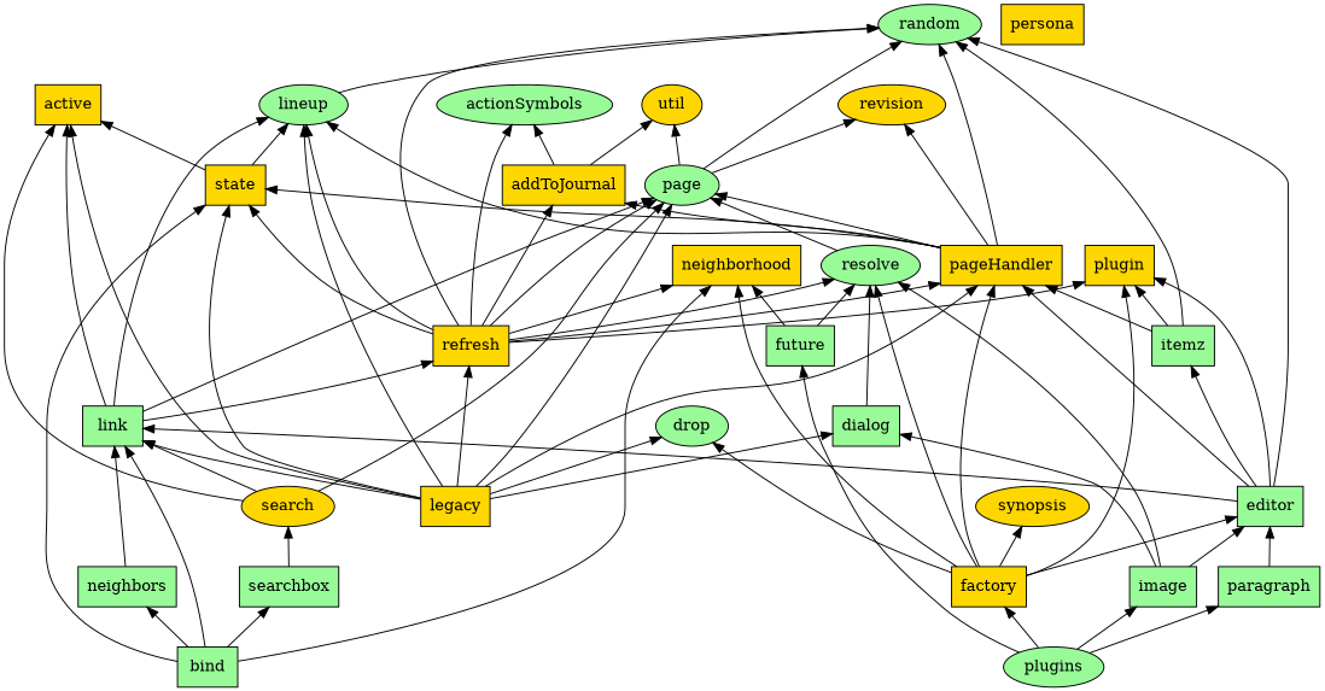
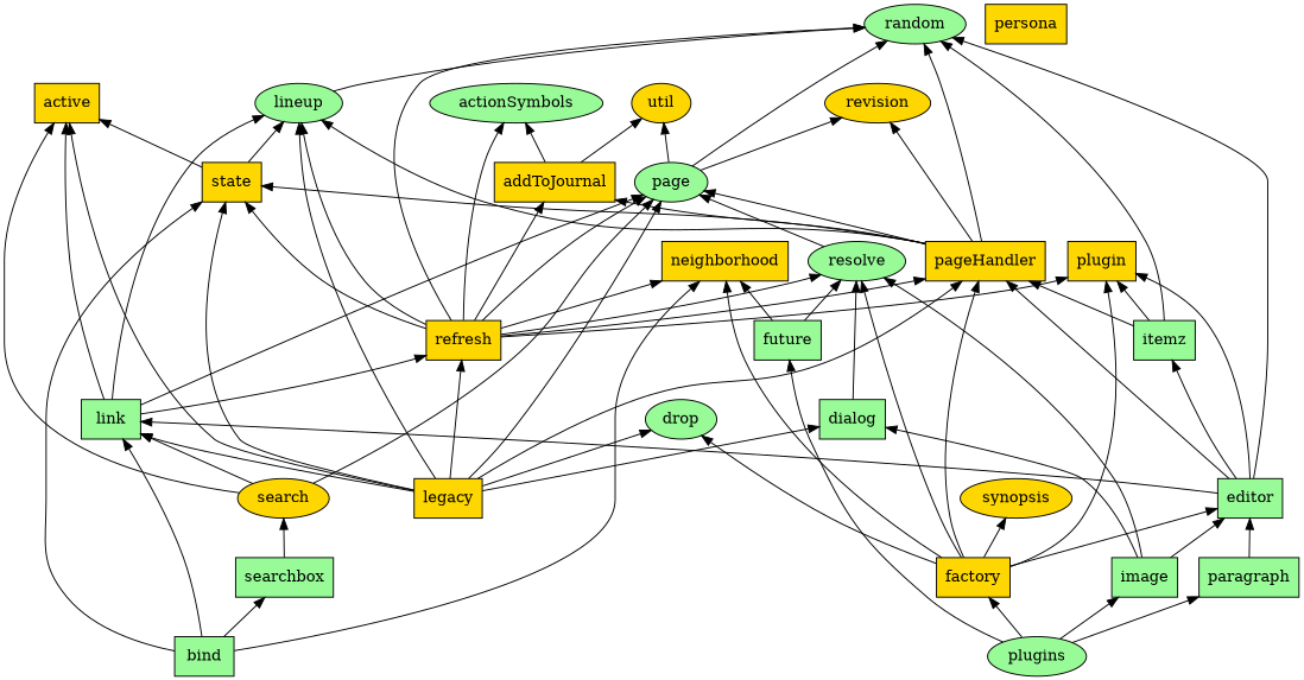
  digraph {
    node [fillcolor=paleGreen style=filled shape=box]
    edge [dir=back]
    actionSymbols [shape=""]
    addToJournal [fillcolor=gold]
    refresh [fillcolor=gold]
    pageHandler [fillcolor=gold]
    link
    legacy [fillcolor=gold]
    active [fillcolor=gold]
    state [fillcolor=gold]
    search [fillcolor=gold shape=""]
    bind
-   neighbors
    editor
    searchbox
    factory [fillcolor=gold]
    itemz
    util [fillcolor=gold shape=""]
    page [shape=""]
    resolve [shape=""]
    neighborhood [fillcolor=gold]
    future
    plugins [shape=""]
    image
    paragraph
    dialog
    drop [shape=""]
    plugin [fillcolor=gold]
    random [shape=""]
    lineup [shape=""]
    synopsis [fillcolor=gold shape=""]
    revision [fillcolor=gold shape=""]
    persona [fillcolor=gold]
    actionSymbols -> addToJournal
    actionSymbols -> refresh
    addToJournal -> refresh
    addToJournal -> pageHandler
    refresh -> link
    refresh -> legacy
    pageHandler -> refresh
    pageHandler -> legacy
    pageHandler -> editor
    pageHandler -> factory
    pageHandler -> itemz
    link -> legacy
    link -> search
    link -> bind
-   link -> neighbors
    link -> editor
    active -> link
    active -> legacy
    active -> state
    active -> search
    state -> refresh
    state -> pageHandler
    state -> legacy
    state -> bind
    search -> searchbox
-   neighbors -> bind
    editor -> factory
    editor -> image
    editor -> paragraph
    searchbox -> bind
    factory -> plugins
    itemz -> editor
    util -> addToJournal
    util -> page
    page -> refresh
    page -> pageHandler
    page -> link
    page -> legacy
    page -> search
    page -> resolve
    resolve -> refresh
    resolve -> factory
    resolve -> future
    resolve -> image
    resolve -> dialog
    neighborhood -> refresh
    neighborhood -> bind
    neighborhood -> factory
    neighborhood -> future
    future -> plugins
    image -> plugins
    paragraph -> plugins
    dialog -> legacy
    dialog -> image
    drop -> legacy
    drop -> factory
    plugin -> refresh
    plugin -> editor
    plugin -> factory
    plugin -> itemz
    random -> refresh
    random -> pageHandler
    random -> editor
    random -> itemz
    random -> page
    random -> lineup
    lineup -> refresh
    lineup -> pageHandler
    lineup -> link
    lineup -> legacy
    lineup -> state
    synopsis -> factory
    revision -> pageHandler
    revision -> page
  }
